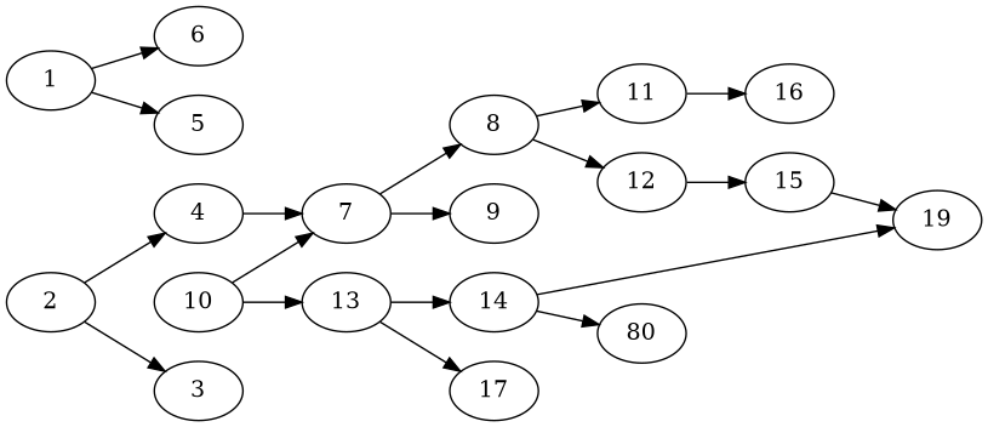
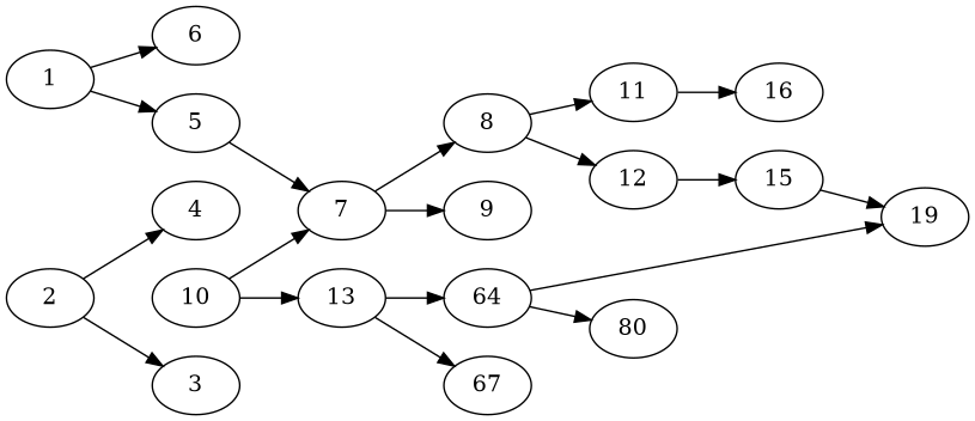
  digraph {
    rankdir=LR
    node [alpha=0.06]
    1 [alpha=0.02 expect_size=39319552]
    5 [alpha=0.19 expect_size=7583744]
    6 [alpha=0.03 expect_size=45078528]
    7 [expect_size=44372992]
    8 [alpha=0.13 expect_size=26437632]
    9 [alpha=0.17 expect_size=49030144]
    2 [alpha=0.09 expect_size=51924992]
    3 [alpha=0.14 expect_size=37227520]
    4 [alpha=0.08 expect_size=40012800]
    11 [alpha=0.07 expect_size=15714304]
    12 [alpha=0.09 expect_size=21412864]
    10 [alpha=0.16 expect_size=26290176]
    13 [alpha=0.05 expect_size=42872832]
    16 [expect_size=42726400]
    15 [alpha=0.04 expect_size=46060544]
-   14 [alpha=0.11 expect_size=28293120]
-   17 [alpha=0.11 expect_size=49502208]
+   14 [alpha=0.11 expect_size=28293120 label=64]
+   17 [alpha=0.11 expect_size=49502208 label=67]
    19 [alpha=0.10 expect_size=48356352]
    n19 [alpha=0.01 expect_size=40320000 label=80]
    1 -> 5
    1 -> 6
-   4 -> 7
+   5 -> 7
    7 -> 8
    7 -> 9
    8 -> 11
    8 -> 12
    2 -> 3
    2 -> 4
    11 -> 16
    12 -> 15
    10 -> 7
    10 -> 13
    13 -> 14
    13 -> 17
    15 -> 19
    14 -> 19
    14 -> n19
  }
